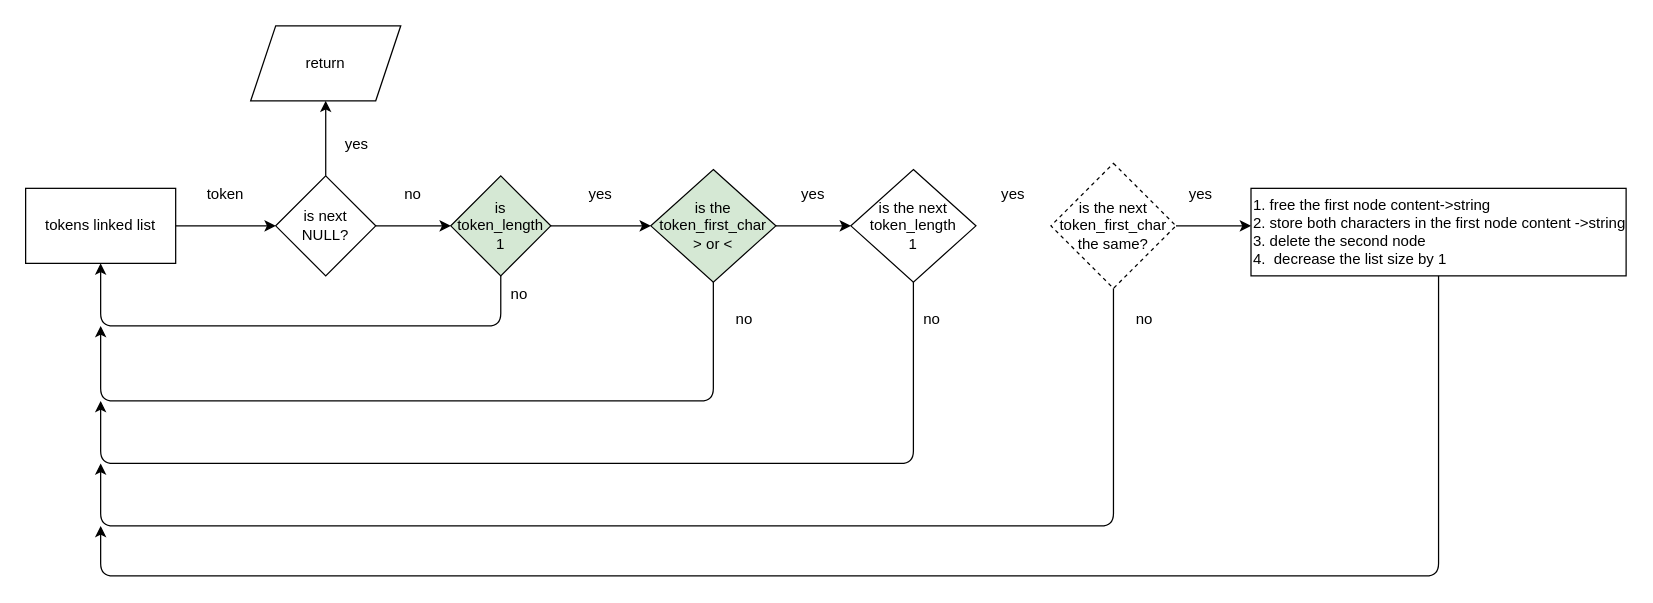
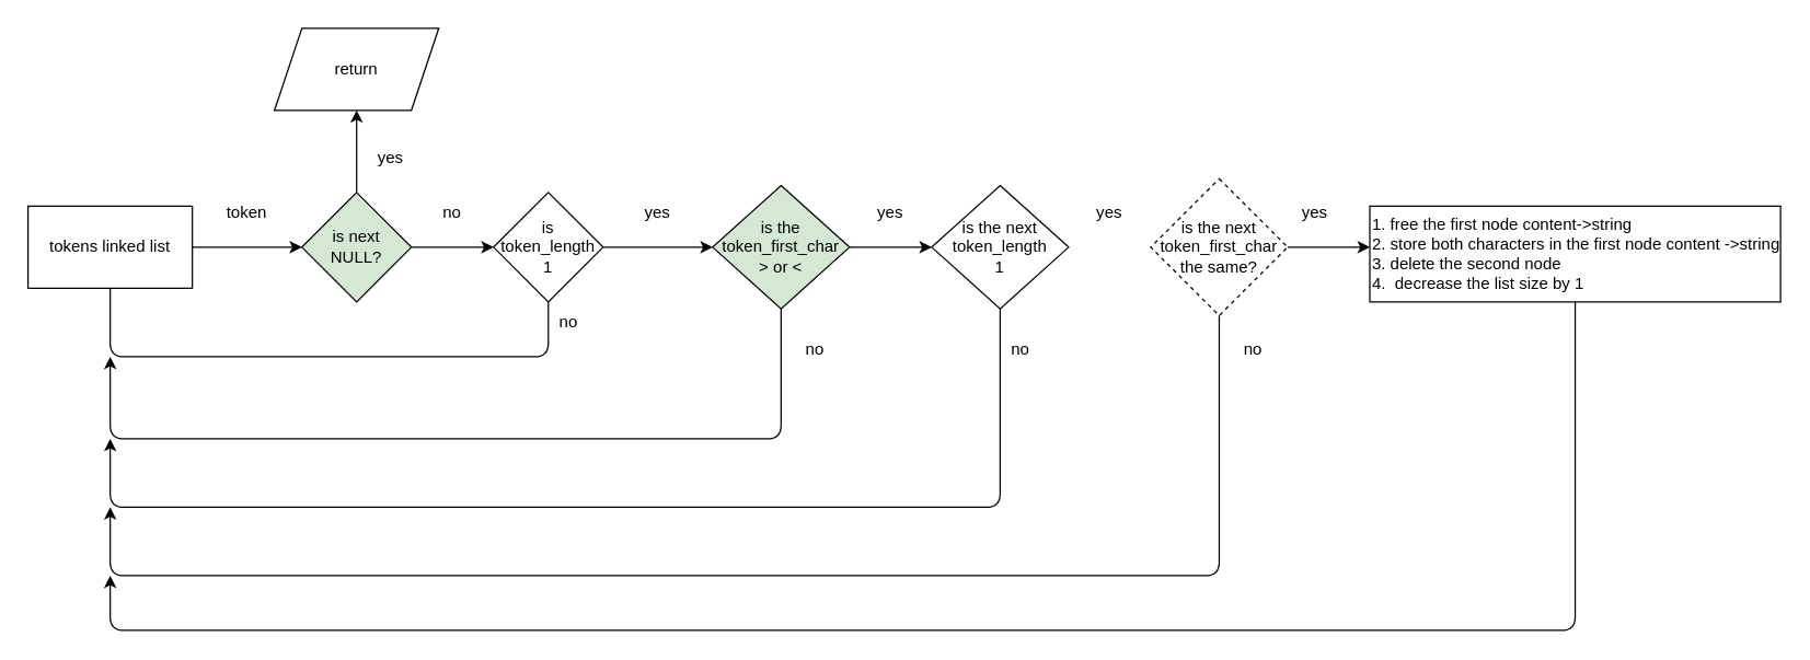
  <mxCell id="0" />
  <mxCell id="1" parent="0" />
  <mxCell id="2" value="" style="endArrow=classic;html=1;" edge="1" parent="1"><mxGeometry width="50" height="50" relative="1" as="geometry"><mxPoint x="140" y="180" as="sourcePoint" /><mxPoint x="220" y="180" as="targetPoint" /></mxGeometry></mxCell>
  <mxCell id="3" value="token" style="text;html=1;strokeColor=none;fillColor=none;align=center;verticalAlign=middle;whiteSpace=wrap;rounded=0;" vertex="1" parent="1"><mxGeometry x="150" y="140" width="60" height="30" as="geometry" /></mxCell>
  <mxCell id="4" style="edgeStyle=none;html=1;" edge="1" parent="1" source="6"><mxGeometry relative="1" as="geometry"><mxPoint x="680" y="180" as="targetPoint" /></mxGeometry></mxCell>
  <mxCell id="5" style="edgeStyle=none;html=1;exitX=0.5;exitY=1;exitDx=0;exitDy=0;" edge="1" parent="1" source="6"><mxGeometry relative="1" as="geometry"><mxPoint x="80" y="260" as="targetPoint" /><Array as="points"><mxPoint x="570" y="320" /><mxPoint x="80" y="320" /></Array></mxGeometry></mxCell>
  <mxCell id="6" value="is the&lt;br&gt;token_first_char&lt;br&gt;&amp;gt; or &amp;lt;" style="rhombus;whiteSpace=wrap;html=1;fillColor=#d5e8d4;" vertex="1" parent="1"><mxGeometry x="520" y="135" width="100" height="90" as="geometry" /></mxCell>
  <mxCell id="7" value="yes" style="text;html=1;strokeColor=none;fillColor=none;align=center;verticalAlign=middle;whiteSpace=wrap;rounded=0;" vertex="1" parent="1"><mxGeometry x="630" y="140" width="40" height="30" as="geometry" /></mxCell>
  <mxCell id="8" value="no" style="text;html=1;strokeColor=none;fillColor=none;align=center;verticalAlign=middle;whiteSpace=wrap;rounded=0;" vertex="1" parent="1"><mxGeometry x="580" y="240" width="30" height="30" as="geometry" /></mxCell>
  <mxCell id="9" value="tokens linked list" style="rounded=0;whiteSpace=wrap;html=1;" vertex="1" parent="1"><mxGeometry x="20" y="150" width="120" height="60" as="geometry" /></mxCell>
  <mxCell id="10" style="edgeStyle=none;html=1;" edge="1" parent="1" source="12"><mxGeometry relative="1" as="geometry"><mxPoint x="360" y="180" as="targetPoint" /></mxGeometry></mxCell>
  <mxCell id="11" style="edgeStyle=none;html=1;" edge="1" parent="1" source="12"><mxGeometry relative="1" as="geometry"><mxPoint x="260" y="80" as="targetPoint" /></mxGeometry></mxCell>
- <mxCell id="12" value="is next&lt;br&gt;NULL?" style="rhombus;whiteSpace=wrap;html=1;" vertex="1" parent="1"><mxGeometry x="220" y="140" width="80" height="80" as="geometry" /></mxCell>
+ <mxCell id="12" value="is next&lt;br&gt;NULL?" style="rhombus;whiteSpace=wrap;html=1;fillColor=#d5e8d4;" vertex="1" parent="1"><mxGeometry x="220" y="140" width="80" height="80" as="geometry" /></mxCell>
  <mxCell id="13" value="no" style="text;html=1;strokeColor=none;fillColor=none;align=center;verticalAlign=middle;whiteSpace=wrap;rounded=0;" vertex="1" parent="1"><mxGeometry x="310" y="140" width="40" height="30" as="geometry" /></mxCell>
  <mxCell id="14" value="yes" style="text;html=1;strokeColor=none;fillColor=none;align=center;verticalAlign=middle;whiteSpace=wrap;rounded=0;" vertex="1" parent="1"><mxGeometry x="270" y="100" width="30" height="30" as="geometry" /></mxCell>
  <mxCell id="15" value="return" style="shape=parallelogram;perimeter=parallelogramPerimeter;whiteSpace=wrap;html=1;fixedSize=1;" vertex="1" parent="1"><mxGeometry x="200" y="20" width="120" height="60" as="geometry" /></mxCell>
  <mxCell id="16" style="edgeStyle=none;html=1;exitX=0.5;exitY=1;exitDx=0;exitDy=0;" edge="1" parent="1" source="18"><mxGeometry relative="1" as="geometry"><mxPoint x="80" y="370" as="targetPoint" /><Array as="points"><mxPoint x="890" y="420" /><mxPoint x="80" y="420" /></Array></mxGeometry></mxCell>
  <mxCell id="17" style="edgeStyle=none;html=1;" edge="1" parent="1" source="18"><mxGeometry relative="1" as="geometry"><mxPoint x="1000" y="180" as="targetPoint" /></mxGeometry></mxCell>
  <mxCell id="18" value="is the next&lt;br&gt;token_first_char&lt;br&gt;the same?" style="rhombus;whiteSpace=wrap;html=1;dashed=1;" vertex="1" parent="1"><mxGeometry x="840" y="130" width="100" height="100" as="geometry" /></mxCell>
  <mxCell id="19" value="no" style="text;html=1;strokeColor=none;fillColor=none;align=center;verticalAlign=middle;whiteSpace=wrap;rounded=0;" vertex="1" parent="1"><mxGeometry x="900" y="240" width="30" height="30" as="geometry" /></mxCell>
  <mxCell id="20" value="yes" style="text;html=1;strokeColor=none;fillColor=none;align=center;verticalAlign=middle;whiteSpace=wrap;rounded=0;" vertex="1" parent="1"><mxGeometry x="940" y="140" width="40" height="30" as="geometry" /></mxCell>
  <mxCell id="21" style="edgeStyle=none;html=1;exitX=0.5;exitY=1;exitDx=0;exitDy=0;" edge="1" parent="1" source="22"><mxGeometry relative="1" as="geometry"><mxPoint x="80" y="420" as="targetPoint" /><Array as="points"><mxPoint x="1150" y="460" /><mxPoint x="80" y="460" /></Array></mxGeometry></mxCell>
  <mxCell id="22" value="1. free the first node content-&amp;gt;string&lt;br&gt;2. store both characters in the first node content -&amp;gt;string&lt;br&gt;3. delete the second node&lt;br&gt;4.&amp;nbsp; decrease the list size by 1&amp;nbsp;&amp;nbsp;" style="rounded=0;whiteSpace=wrap;html=1;align=left;" vertex="1" parent="1"><mxGeometry x="1000" y="150" width="300" height="70" as="geometry" /></mxCell>
  <mxCell id="23" style="edgeStyle=none;html=1;entryX=0;entryY=0.5;entryDx=0;entryDy=0;" edge="1" parent="1" source="25" target="6"><mxGeometry relative="1" as="geometry" /></mxCell>
- <mxCell id="24" style="edgeStyle=none;html=1;entryX=0.5;entryY=1;entryDx=0;entryDy=0;exitX=0.5;exitY=1;exitDx=0;exitDy=0;" edge="1" parent="1" source="25" target="9"><mxGeometry relative="1" as="geometry"><mxPoint x="400" y="250" as="targetPoint" /><mxPoint x="400" y="230" as="sourcePoint" /><Array as="points"><mxPoint x="400" y="260" /><mxPoint x="80" y="260" /></Array></mxGeometry></mxCell>
- <mxCell id="25" value="is token_length&lt;br&gt;1" style="rhombus;whiteSpace=wrap;html=1;fillColor=#d5e8d4;" vertex="1" parent="1"><mxGeometry x="360" y="140" width="80" height="80" as="geometry" /></mxCell>
+ <mxCell id="24" style="edgeStyle=none;html=1;entryX=0.5;entryY=1;entryDx=0;entryDy=0;exitX=0.5;exitY=1;exitDx=0;exitDy=0;endArrow=none;" edge="1" parent="1" source="25" target="9"><mxGeometry relative="1" as="geometry"><mxPoint x="400" y="250" as="targetPoint" /><mxPoint x="400" y="230" as="sourcePoint" /><Array as="points"><mxPoint x="400" y="260" /><mxPoint x="80" y="260" /></Array></mxGeometry></mxCell>
+ <mxCell id="25" value="is token_length&lt;br&gt;1" style="rhombus;whiteSpace=wrap;html=1;" vertex="1" parent="1"><mxGeometry x="360" y="140" width="80" height="80" as="geometry" /></mxCell>
  <mxCell id="26" value="yes" style="text;html=1;strokeColor=none;fillColor=none;align=center;verticalAlign=middle;whiteSpace=wrap;rounded=0;" vertex="1" parent="1"><mxGeometry x="460" y="140" width="40" height="30" as="geometry" /></mxCell>
  <mxCell id="27" value="no" style="text;html=1;strokeColor=none;fillColor=none;align=center;verticalAlign=middle;whiteSpace=wrap;rounded=0;" vertex="1" parent="1"><mxGeometry x="400" y="220" width="30" height="30" as="geometry" /></mxCell>
  <mxCell id="28" style="edgeStyle=none;html=1;" edge="1" parent="1" source="29"><mxGeometry relative="1" as="geometry"><mxPoint x="80" y="320" as="targetPoint" /><Array as="points"><mxPoint x="730" y="370" /><mxPoint x="80" y="370" /></Array></mxGeometry></mxCell>
  <mxCell id="29" value="is the next token_length&lt;br&gt;1" style="rhombus;whiteSpace=wrap;html=1;" vertex="1" parent="1"><mxGeometry x="680" y="135" width="100" height="90" as="geometry" /></mxCell>
  <mxCell id="30" value="yes" style="text;html=1;strokeColor=none;fillColor=none;align=center;verticalAlign=middle;whiteSpace=wrap;rounded=0;" vertex="1" parent="1"><mxGeometry x="790" y="140" width="40" height="30" as="geometry" /></mxCell>
  <mxCell id="31" value="no" style="text;html=1;strokeColor=none;fillColor=none;align=center;verticalAlign=middle;whiteSpace=wrap;rounded=0;" vertex="1" parent="1"><mxGeometry x="730" y="240" width="30" height="30" as="geometry" /></mxCell>
